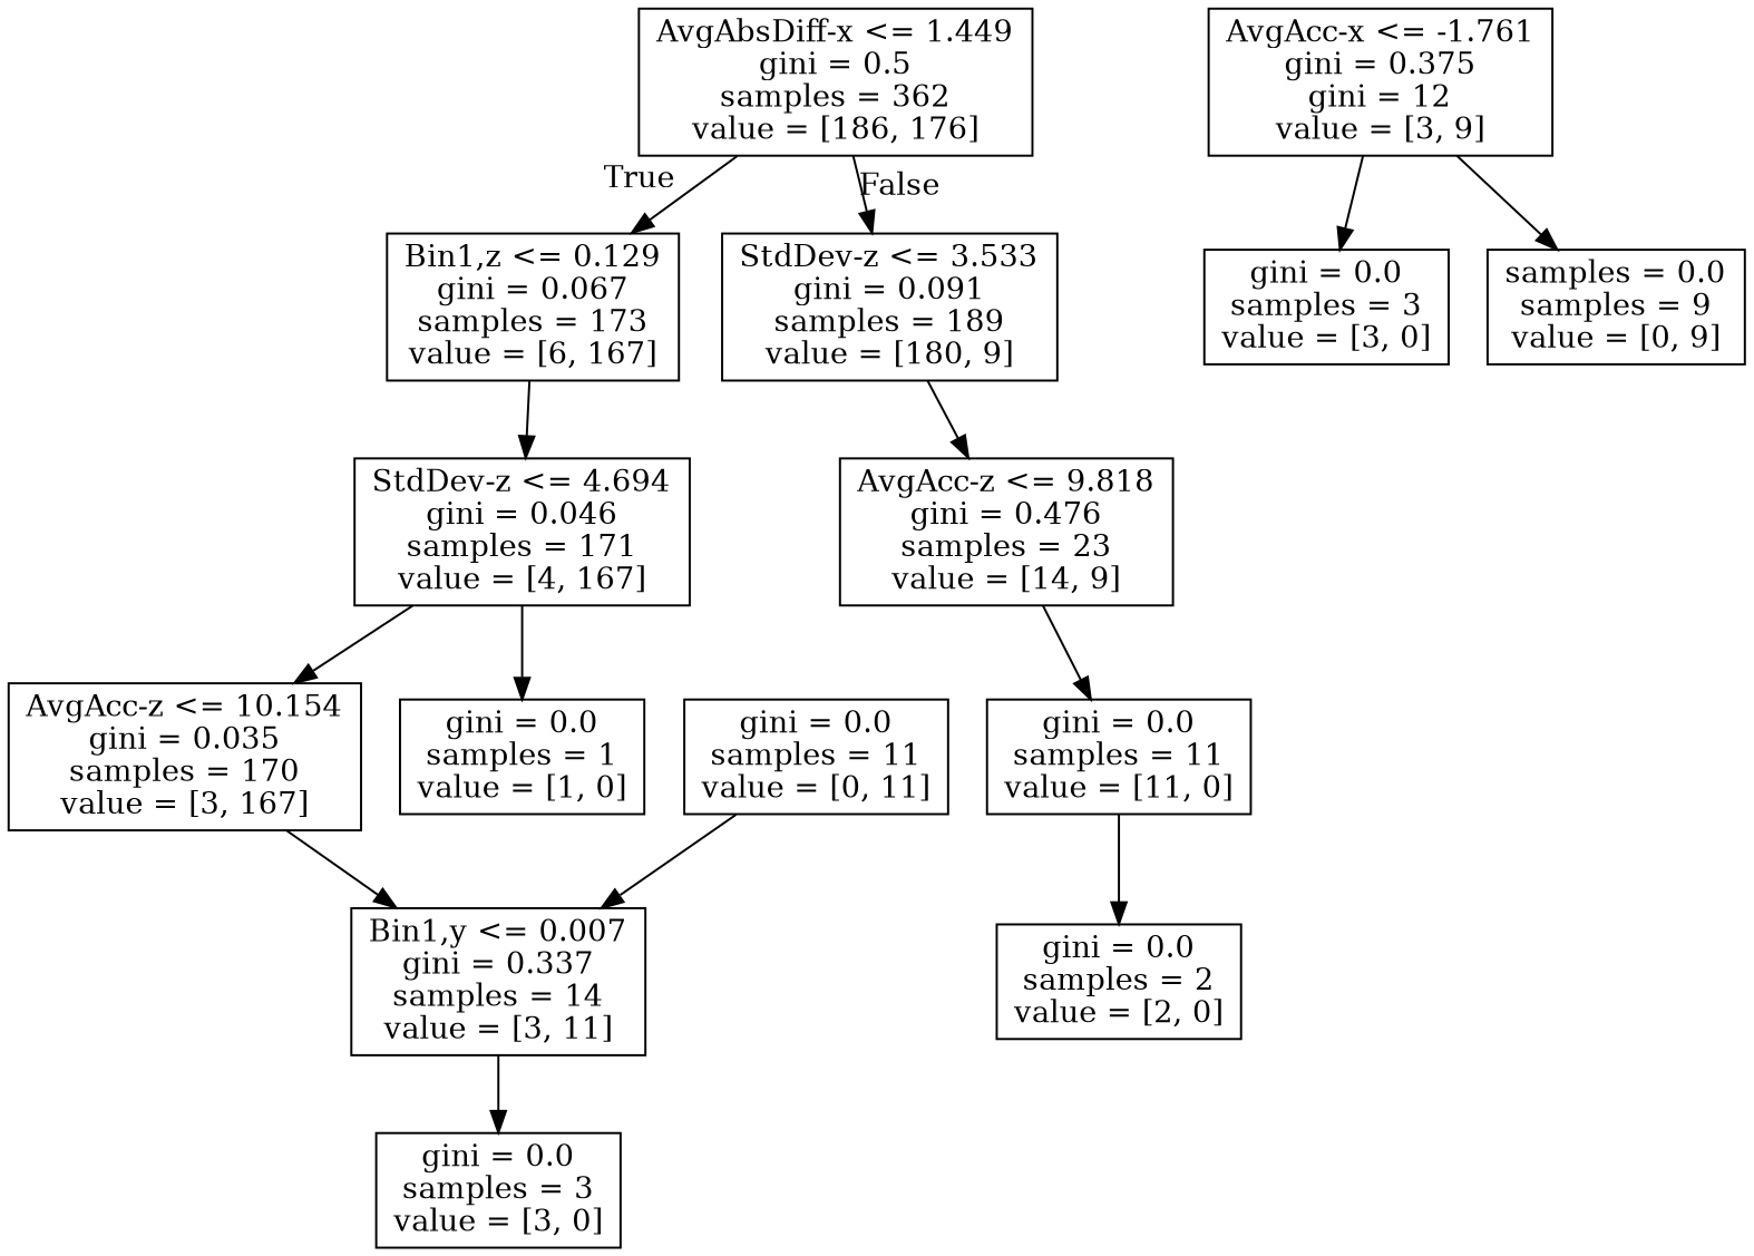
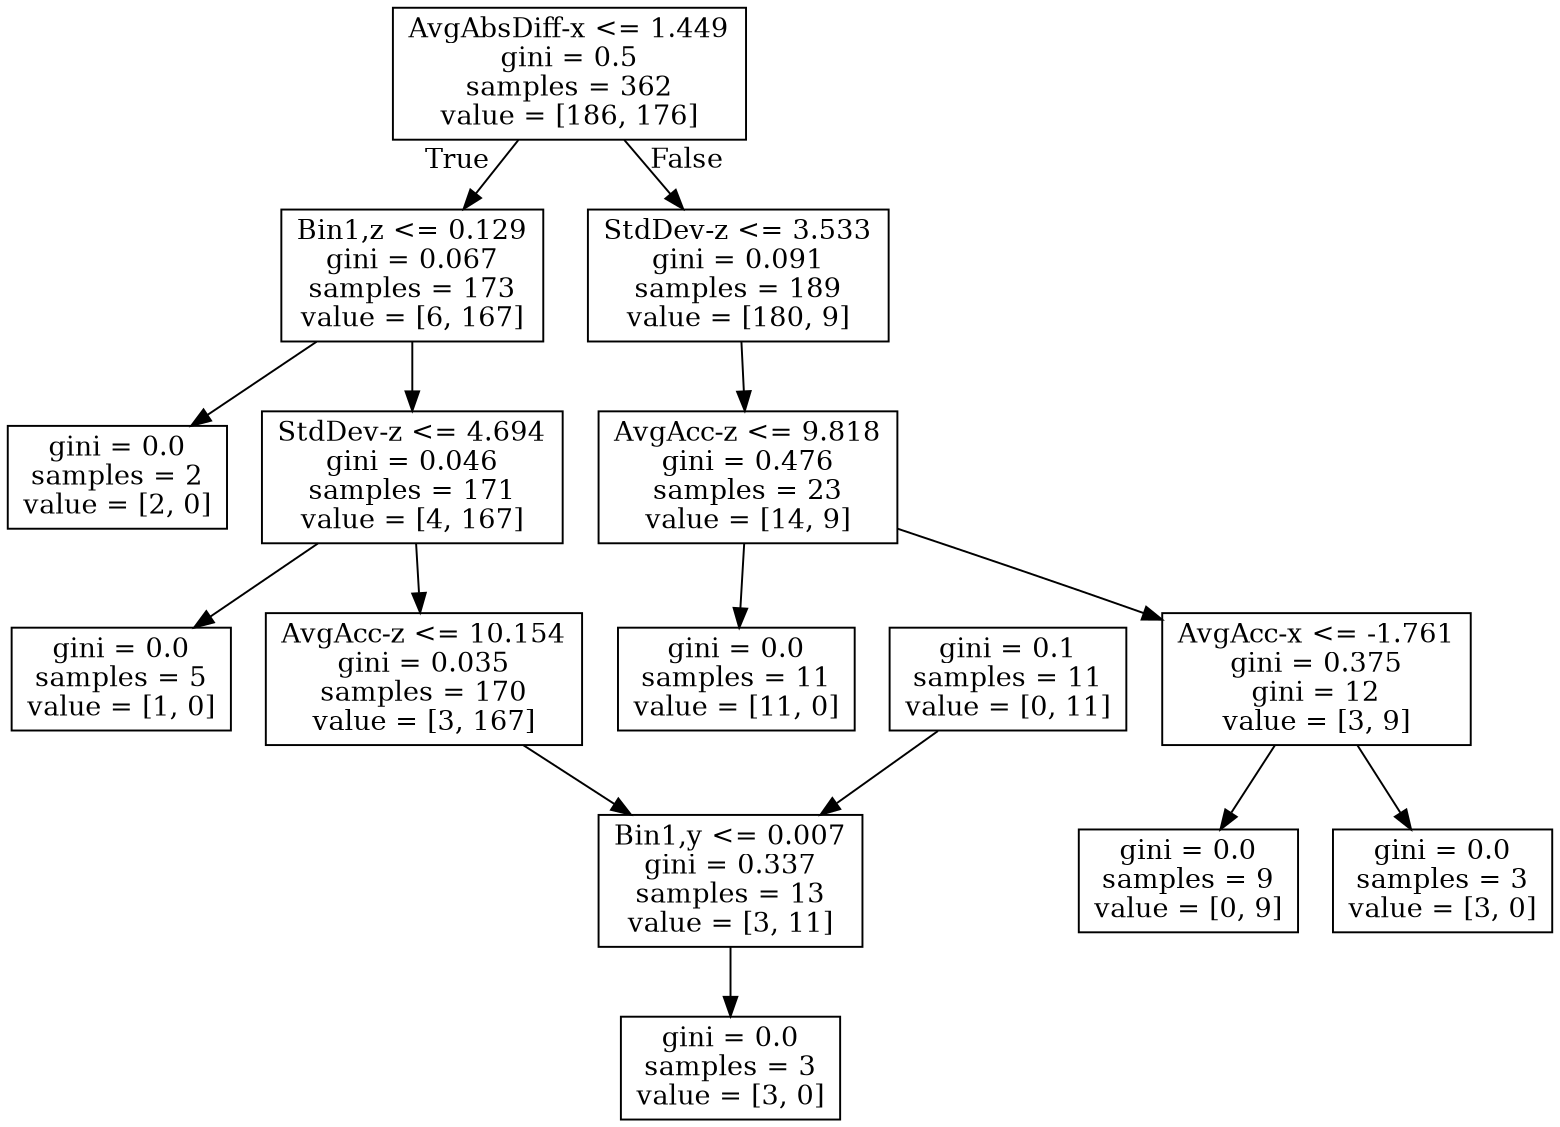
  digraph {
    node [shape=box]
    n1 [label="AvgAbsDiff-x <= 1.449\ngini = 0.5\nsamples = 362\nvalue = [186, 176]"]
    n2 [label="Bin1,z <= 0.129\ngini = 0.067\nsamples = 173\nvalue = [6, 167]"]
    n3 [label="StdDev-z <= 3.533\ngini = 0.091\nsamples = 189\nvalue = [180, 9]"]
    n4 [label="StdDev-z <= 4.694\ngini = 0.046\nsamples = 171\nvalue = [4, 167]"]
    n5 [label="gini = 0.0\nsamples = 2\nvalue = [2, 0]"]
    n6 [label="AvgAcc-z <= 9.818\ngini = 0.476\nsamples = 23\nvalue = [14, 9]"]
    n7 [label="AvgAcc-z <= 10.154\ngini = 0.035\nsamples = 170\nvalue = [3, 167]"]
-   n8 [label="gini = 0.0\nsamples = 1\nvalue = [1, 0]"]
-   n9 [label="Bin1,y <= 0.007\ngini = 0.337\nsamples = 14\nvalue = [3, 11]"]
+   n8 [label="gini = 0.0\nsamples = 5\nvalue = [1, 0]"]
+   n9 [label="Bin1,y <= 0.007\ngini = 0.337\nsamples = 13\nvalue = [3, 11]"]
    n10 [label="gini = 0.0\nsamples = 3\nvalue = [3, 0]"]
-   n11 [label="gini = 0.0\nsamples = 11\nvalue = [0, 11]"]
+   n11 [label="gini = 0.1\nsamples = 11\nvalue = [0, 11]"]
    n12 [label="AvgAcc-x <= -1.761\ngini = 0.375\ngini = 12\nvalue = [3, 9]"]
    n13 [label="gini = 0.0\nsamples = 11\nvalue = [11, 0]"]
    n14 [label="gini = 0.0\nsamples = 3\nvalue = [3, 0]"]
-   n15 [label="samples = 0.0\nsamples = 9\nvalue = [0, 9]"]
+   n15 [label="gini = 0.0\nsamples = 9\nvalue = [0, 9]"]
    n1 -> n2 [headlabel=True labelangle=45 labeldistance=2.5]
    n1 -> n3 [headlabel=False labelangle=-45 labeldistance=2.5]
    n2 -> n4
-   n13 -> n5
+   n2 -> n5
    n3 -> n6
    n4 -> n7
    n4 -> n8
+   n6 -> n12
    n6 -> n13
    n7 -> n9
    n9 -> n10
    n11 -> n9
    n12 -> n14
    n12 -> n15
  }
